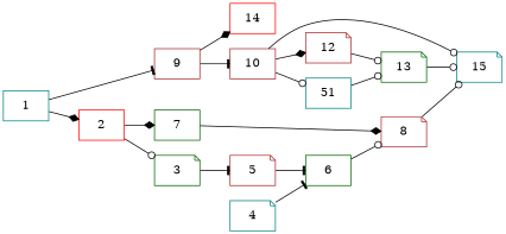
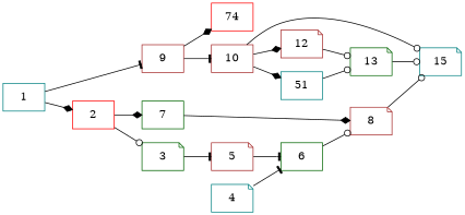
  digraph {
    rankdir=LR
    node [color=brown shape=box]
    edge [arrowhead=odot]
    1 [color=teal]
    9
    2 [color=red]
-   14 [color=red]
+   14 [color=red label=74]
    10
    7 [color=darkgreen]
    3 [color=darkgreen shape=note]
    15 [color=teal shape=note]
    12 [shape=note]
    n10 [color=teal label=51]
    8 [shape=note]
    5 [shape=note]
    6 [color=darkgreen]
    4 [color=teal shape=note]
    13 [color=darkgreen shape=note]
    1 -> 9 [arrowhead=tee]
    1 -> 2 [arrowhead=diamond]
    9 -> 14 [arrowhead=diamond]
    9 -> 10 [arrowhead=tee]
    2 -> 7 [arrowhead=diamond]
    2 -> 3
    10 -> 15
    10 -> 12 [arrowhead=diamond]
-   10 -> n10
+   10 -> n10 [arrowhead=diamond]
    7 -> 8 [arrowhead=diamond]
    3 -> 5 [arrowhead=tee]
    12 -> 13
    n10 -> 13
    8 -> 15
    5 -> 6 [arrowhead=tee]
    6 -> 8
    4 -> 6 [arrowhead=tee]
    13 -> 15
  }
